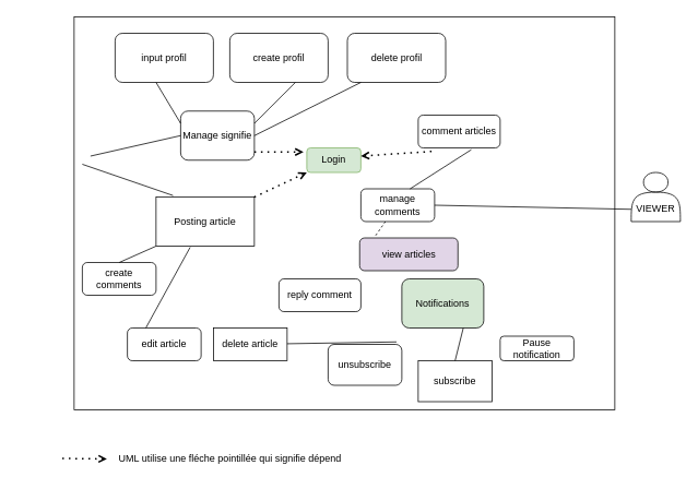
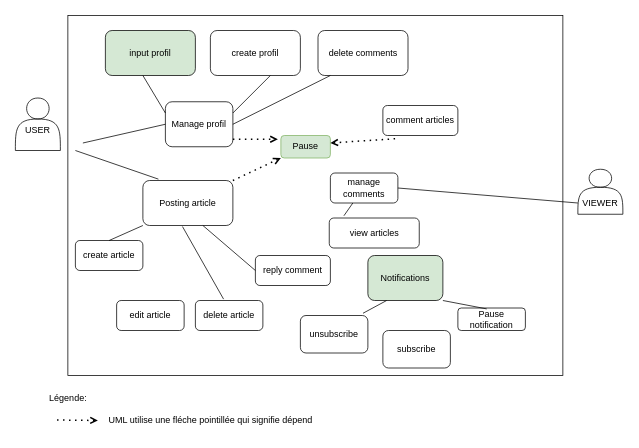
  <mxCell id="0" />
  <mxCell id="1" parent="0" />
  <mxCell id="2" value="" style="rounded=0;whiteSpace=wrap;html=1;fillColor=none;imageAspect=1;" vertex="1" parent="1"><mxGeometry x="90" y="20" width="660" height="480" as="geometry" /></mxCell>
- <mxCell id="4" value="Manage signifie" style="rounded=1;whiteSpace=wrap;html=1;" vertex="1" parent="1"><mxGeometry x="220" y="135" width="90" height="60" as="geometry" /></mxCell>
+ <mxCell id="3" value="&lt;br&gt;USER" style="shape=actor;whiteSpace=wrap;html=1;" vertex="1" parent="1"><mxGeometry x="20" y="130" width="60" height="70" as="geometry" /></mxCell>
+ <mxCell id="4" value="Manage profil" style="rounded=1;whiteSpace=wrap;html=1;" vertex="1" parent="1"><mxGeometry x="220" y="135" width="90" height="60" as="geometry" /></mxCell>
  <mxCell id="5" value="manage comments" style="rounded=1;whiteSpace=wrap;html=1;" vertex="1" parent="1"><mxGeometry x="440" y="230" width="90" height="40" as="geometry" /></mxCell>
- <mxCell id="6" value="Posting article" style="whiteSpace=wrap;html=1;rounded=0;" vertex="1" parent="1"><mxGeometry x="190" y="240" width="120" height="60" as="geometry" /></mxCell>
- <mxCell id="7" value="&lt;br&gt;&lt;br&gt;VIEWER" style="shape=actor;whiteSpace=wrap;html=1;" vertex="1" parent="1"><mxGeometry x="770" y="210" width="60" height="60" as="geometry" /></mxCell>
- <mxCell id="8" value="input profil" style="rounded=1;whiteSpace=wrap;html=1;" vertex="1" parent="1"><mxGeometry x="140" y="40" width="120" height="60" as="geometry" /></mxCell>
+ <mxCell id="6" value="Posting article" style="rounded=1;whiteSpace=wrap;html=1;" vertex="1" parent="1"><mxGeometry x="190" y="240" width="120" height="60" as="geometry" /></mxCell>
+ <mxCell id="7" value="&lt;br&gt;&lt;br&gt;VIEWER" style="shape=actor;whiteSpace=wrap;html=1;" vertex="1" parent="1"><mxGeometry x="770" y="225" width="60" height="60" as="geometry" /></mxCell>
+ <mxCell id="8" value="input profil" style="rounded=1;whiteSpace=wrap;html=1;fillColor=#d5e8d4;" vertex="1" parent="1"><mxGeometry x="140" y="40" width="120" height="60" as="geometry" /></mxCell>
  <mxCell id="9" value="create profil" style="rounded=1;whiteSpace=wrap;html=1;" vertex="1" parent="1"><mxGeometry x="280" y="40" width="120" height="60" as="geometry" /></mxCell>
- <mxCell id="10" value="delete profil" style="rounded=1;whiteSpace=wrap;html=1;" vertex="1" parent="1"><mxGeometry x="423.5" y="40" width="120" height="60" as="geometry" /></mxCell>
+ <mxCell id="10" value="delete comments" style="rounded=1;whiteSpace=wrap;html=1;" vertex="1" parent="1"><mxGeometry x="423.5" y="40" width="120" height="60" as="geometry" /></mxCell>
  <mxCell id="11" value="comment articles" style="rounded=1;whiteSpace=wrap;html=1;" vertex="1" parent="1"><mxGeometry x="510" y="140" width="100" height="40" as="geometry" /></mxCell>
- <mxCell id="12" value="view articles" style="rounded=1;whiteSpace=wrap;html=1;fillColor=#e1d5e7;" vertex="1" parent="1"><mxGeometry x="438.5" y="290" width="120" height="40" as="geometry" /></mxCell>
- <mxCell id="13" value="create comments" style="rounded=1;whiteSpace=wrap;html=1;" vertex="1" parent="1"><mxGeometry x="100" y="320" width="90" height="40" as="geometry" /></mxCell>
+ <mxCell id="12" value="view articles" style="rounded=1;whiteSpace=wrap;html=1;" vertex="1" parent="1"><mxGeometry x="438.5" y="290" width="120" height="40" as="geometry" /></mxCell>
+ <mxCell id="13" value="create article" style="rounded=1;whiteSpace=wrap;html=1;" vertex="1" parent="1"><mxGeometry x="100" y="320" width="90" height="40" as="geometry" /></mxCell>
  <mxCell id="14" value="edit article" style="rounded=1;whiteSpace=wrap;html=1;" vertex="1" parent="1"><mxGeometry x="155" y="400" width="90" height="40" as="geometry" /></mxCell>
- <mxCell id="15" value="delete article" style="whiteSpace=wrap;html=1;rounded=0;" vertex="1" parent="1"><mxGeometry x="260" y="400" width="90" height="40" as="geometry" /></mxCell>
+ <mxCell id="15" value="delete article" style="rounded=1;whiteSpace=wrap;html=1;" vertex="1" parent="1"><mxGeometry x="260" y="400" width="90" height="40" as="geometry" /></mxCell>
  <mxCell id="16" value="reply comment" style="rounded=1;whiteSpace=wrap;html=1;" vertex="1" parent="1"><mxGeometry x="340" y="340" width="100" height="40" as="geometry" /></mxCell>
  <mxCell id="17" value="" style="endArrow=none;html=1;rounded=0;" edge="1" parent="1"><mxGeometry width="50" height="50" relative="1" as="geometry"><mxPoint x="310" y="150" as="sourcePoint" /><mxPoint x="360" y="100" as="targetPoint" /></mxGeometry></mxCell>
  <mxCell id="18" value="" style="endArrow=none;html=1;rounded=0;entryX=0;entryY=1;entryDx=0;entryDy=0;exitX=0.5;exitY=0;exitDx=0;exitDy=0;" edge="1" parent="1" source="13" target="6"><mxGeometry width="50" height="50" relative="1" as="geometry"><mxPoint x="100" y="380" as="sourcePoint" /><mxPoint x="140" y="340" as="targetPoint" /></mxGeometry></mxCell>
  <mxCell id="19" value="" style="endArrow=none;html=1;rounded=0;exitX=1;exitY=0.5;exitDx=0;exitDy=0;" edge="1" parent="1" source="4"><mxGeometry width="50" height="50" relative="1" as="geometry"><mxPoint x="390" y="150" as="sourcePoint" /><mxPoint x="440" y="100" as="targetPoint" /></mxGeometry></mxCell>
  <mxCell id="20" value="" style="endArrow=none;html=1;rounded=0;exitX=0;exitY=0.25;exitDx=0;exitDy=0;" edge="1" parent="1" source="4"><mxGeometry width="50" height="50" relative="1" as="geometry"><mxPoint x="140" y="150" as="sourcePoint" /><mxPoint x="190" y="100" as="targetPoint" /></mxGeometry></mxCell>
- <mxCell id="21" value="" style="endArrow=none;html=1;rounded=0;exitX=0.25;exitY=0;exitDx=0;exitDy=0;entryX=0.347;entryY=1.023;entryDx=0;entryDy=0;entryPerimeter=0;" edge="1" parent="1" source="14" target="6"><mxGeometry width="50" height="50" relative="1" as="geometry"><mxPoint x="180" y="390" as="sourcePoint" /><mxPoint x="230" y="340" as="targetPoint" /></mxGeometry></mxCell>
- <mxCell id="22" value="" style="endArrow=none;html=1;rounded=0;exitX=0.163;exitY=-0.075;exitDx=0;exitDy=0;exitPerimeter=0;entryX=0.333;entryY=1;entryDx=0;entryDy=0;entryPerimeter=0;dashed=1;" edge="1" parent="1" source="12" target="5"><mxGeometry width="50" height="50" relative="1" as="geometry"><mxPoint x="510" y="390" as="sourcePoint" /><mxPoint x="560" y="340" as="targetPoint" /></mxGeometry></mxCell>
+ <mxCell id="22" value="" style="endArrow=none;html=1;rounded=0;exitX=0.163;exitY=-0.075;exitDx=0;exitDy=0;exitPerimeter=0;entryX=0.333;entryY=1;entryDx=0;entryDy=0;entryPerimeter=0;" edge="1" parent="1" source="12" target="5"><mxGeometry width="50" height="50" relative="1" as="geometry"><mxPoint x="510" y="390" as="sourcePoint" /><mxPoint x="560" y="340" as="targetPoint" /></mxGeometry></mxCell>
+ <mxCell id="23" value="" style="endArrow=none;html=1;rounded=0;entryX=0;entryY=0.5;entryDx=0;entryDy=0;exitX=0.667;exitY=1;exitDx=0;exitDy=0;exitPerimeter=0;" edge="1" parent="1" source="6" target="16"><mxGeometry width="50" height="50" relative="1" as="geometry"><mxPoint x="260" y="335" as="sourcePoint" /><mxPoint x="310" y="285" as="targetPoint" /></mxGeometry></mxCell>
+ <mxCell id="24" value="" style="endArrow=none;html=1;rounded=0;entryX=0.418;entryY=-0.045;entryDx=0;entryDy=0;entryPerimeter=0;exitX=0.44;exitY=1.023;exitDx=0;exitDy=0;exitPerimeter=0;" edge="1" parent="1" source="6" target="15"><mxGeometry width="50" height="50" relative="1" as="geometry"><mxPoint x="250" y="340" as="sourcePoint" /><mxPoint x="300" y="290" as="targetPoint" /></mxGeometry></mxCell>
  <mxCell id="25" value="" style="endArrow=none;html=1;rounded=0;entryX=0;entryY=0.75;entryDx=0;entryDy=0;exitX=1;exitY=0.5;exitDx=0;exitDy=0;" edge="1" parent="1" source="5" target="7"><mxGeometry width="50" height="50" relative="1" as="geometry"><mxPoint x="680" y="335" as="sourcePoint" /><mxPoint x="730" y="285" as="targetPoint" /></mxGeometry></mxCell>
  <mxCell id="26" value="" style="endArrow=none;html=1;rounded=0;entryX=0;entryY=0.5;entryDx=0;entryDy=0;" edge="1" parent="1" target="4"><mxGeometry width="50" height="50" relative="1" as="geometry"><mxPoint x="110" y="190" as="sourcePoint" /><mxPoint x="160" y="140" as="targetPoint" /></mxGeometry></mxCell>
- <mxCell id="27" value="Login" style="rounded=1;whiteSpace=wrap;html=1;fillColor=#d5e8d4;strokeColor=#82b366;" vertex="1" parent="1"><mxGeometry x="374" y="180" width="66" height="30" as="geometry" /></mxCell>
+ <mxCell id="27" value="Pause" style="rounded=1;whiteSpace=wrap;html=1;fillColor=#d5e8d4;strokeColor=#82b366;" vertex="1" parent="1"><mxGeometry x="374" y="180" width="66" height="30" as="geometry" /></mxCell>
  <mxCell id="28" value="" style="endArrow=none;dashed=1;html=1;dashPattern=1 3;strokeWidth=2;rounded=0;entryX=0.188;entryY=1.105;entryDx=0;entryDy=0;entryPerimeter=0;startArrow=open;startFill=0;endFill=0;" edge="1" parent="1" target="11"><mxGeometry width="50" height="50" relative="1" as="geometry"><mxPoint x="440" y="190" as="sourcePoint" /><mxPoint x="620" y="180" as="targetPoint" /></mxGeometry></mxCell>
  <mxCell id="29" value="" style="endArrow=none;html=1;rounded=0;entryX=0.173;entryY=-0.03;entryDx=0;entryDy=0;entryPerimeter=0;" edge="1" parent="1" target="6"><mxGeometry width="50" height="50" relative="1" as="geometry"><mxPoint x="100" y="200" as="sourcePoint" /><mxPoint x="150" y="270" as="targetPoint" /></mxGeometry></mxCell>
  <mxCell id="30" value="" style="endArrow=open;dashed=1;html=1;dashPattern=1 3;strokeWidth=2;rounded=0;entryX=0;entryY=1;entryDx=0;entryDy=0;startArrow=none;startFill=0;endFill=0;exitX=1;exitY=0;exitDx=0;exitDy=0;" edge="1" parent="1" source="6" target="27"><mxGeometry width="50" height="50" relative="1" as="geometry"><mxPoint x="270" y="280" as="sourcePoint" /><mxPoint x="310" y="240" as="targetPoint" /><Array as="points" /></mxGeometry></mxCell>
  <mxCell id="31" value="" style="endArrow=open;dashed=1;html=1;dashPattern=1 3;strokeWidth=2;rounded=0;endFill=0;" edge="1" parent="1"><mxGeometry width="50" height="50" relative="1" as="geometry"><mxPoint x="310" y="185" as="sourcePoint" /><mxPoint x="370" y="185" as="targetPoint" /></mxGeometry></mxCell>
- <mxCell id="32" value="" style="endArrow=none;html=1;rounded=0;exitX=0.667;exitY=0;exitDx=0;exitDy=0;exitPerimeter=0;entryX=0.648;entryY=1.055;entryDx=0;entryDy=0;entryPerimeter=0;" edge="1" parent="1" source="5" target="11"><mxGeometry width="50" height="50" relative="1" as="geometry"><mxPoint x="620" y="200" as="sourcePoint" /><mxPoint x="670" y="150" as="targetPoint" /></mxGeometry></mxCell>
  <mxCell id="33" value="" style="endArrow=none;dashed=1;html=1;dashPattern=1 3;strokeWidth=2;rounded=0;startArrow=open;startFill=0;" edge="1" parent="1"><mxGeometry width="50" height="50" relative="1" as="geometry"><mxPoint x="130" y="560" as="sourcePoint" /><mxPoint x="70" y="559.231" as="targetPoint" /></mxGeometry></mxCell>
  <mxCell id="34" value="UML utilise une fléche pointillée qui signifie dépend" style="text;html=1;align=center;verticalAlign=middle;resizable=0;points=[];autosize=1;strokeColor=none;fillColor=none;" vertex="1" parent="1"><mxGeometry x="130" y="545" width="300" height="30" as="geometry" /></mxCell>
+ <mxCell id="35" value="Légende:" style="text;html=1;align=center;verticalAlign=middle;resizable=0;points=[];autosize=1;strokeColor=none;fillColor=none;" vertex="1" parent="1"><mxGeometry x="55" y="515" width="70" height="30" as="geometry" /></mxCell>
  <mxCell id="36" value="Notifications" style="rounded=1;whiteSpace=wrap;html=1;fillColor=#d5e8d4;" vertex="1" parent="1"><mxGeometry x="490" y="340" width="100" height="60" as="geometry" /></mxCell>
- <mxCell id="37" value="subscribe" style="whiteSpace=wrap;html=1;rounded=0;" vertex="1" parent="1"><mxGeometry x="510" y="440" width="90" height="50" as="geometry" /></mxCell>
+ <mxCell id="37" value="subscribe" style="rounded=1;whiteSpace=wrap;html=1;" vertex="1" parent="1"><mxGeometry x="510" y="440" width="90" height="50" as="geometry" /></mxCell>
  <mxCell id="38" value="Pause notification" style="rounded=1;whiteSpace=wrap;html=1;" vertex="1" parent="1"><mxGeometry x="610" y="410" width="90" height="30" as="geometry" /></mxCell>
- <mxCell id="39" value="" style="endArrow=none;html=1;rounded=0;exitX=0.5;exitY=0;exitDx=0;exitDy=0;entryX=0.75;entryY=1;entryDx=0;entryDy=0;" edge="1" parent="1" source="37" target="36"><mxGeometry width="50" height="50" relative="1" as="geometry"><mxPoint x="630" y="440" as="sourcePoint" /><mxPoint x="680" y="390" as="targetPoint" /></mxGeometry></mxCell>
  <mxCell id="40" value="unsubscribe" style="rounded=1;whiteSpace=wrap;html=1;" vertex="1" parent="1"><mxGeometry x="400" y="420" width="90" height="50" as="geometry" /></mxCell>
- <mxCell id="41" value="" style="endArrow=none;html=1;rounded=0;exitX=0.928;exitY=-0.06;exitDx=0;exitDy=0;exitPerimeter=0;" edge="1" parent="1" source="40" target="15"><mxGeometry width="50" height="50" relative="1" as="geometry"><mxPoint x="580" y="435" as="sourcePoint" /><mxPoint x="630" y="385" as="targetPoint" /></mxGeometry></mxCell>
+ <mxCell id="41" value="" style="endArrow=none;html=1;rounded=0;exitX=0.928;exitY=-0.06;exitDx=0;exitDy=0;exitPerimeter=0;entryX=0.25;entryY=1;entryDx=0;entryDy=0;" edge="1" parent="1" source="40" target="36"><mxGeometry width="50" height="50" relative="1" as="geometry"><mxPoint x="580" y="435" as="sourcePoint" /><mxPoint x="630" y="385" as="targetPoint" /></mxGeometry></mxCell>
+ <mxCell id="42" value="" style="endArrow=none;html=1;rounded=0;exitX=0.427;exitY=0.04;exitDx=0;exitDy=0;exitPerimeter=0;entryX=1;entryY=1;entryDx=0;entryDy=0;" edge="1" parent="1" source="38" target="36"><mxGeometry width="50" height="50" relative="1" as="geometry"><mxPoint x="730" y="480" as="sourcePoint" /><mxPoint x="730" y="390" as="targetPoint" /><Array as="points" /></mxGeometry></mxCell>
